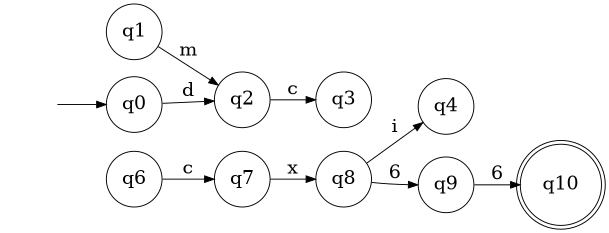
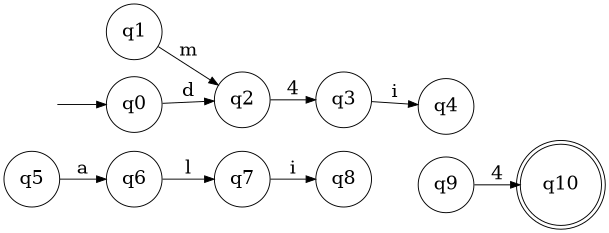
  digraph {
    rankdir=LR
    node [fontsize=20 shape=circle]
    edge [fontsize="20pt"]
    "" [shape=plaintext]
    n2 [label=q0]
    n3 [label=q2]
    n4 [label=q10 shape=doublecircle]
+   n5 [label=q5]
    n6 [label=q6]
    n7 [label=q7]
    n8 [label=q3]
    n9 [label=q4]
    n10 [label=q1]
    n11 [label=q8]
    n12 [label=q9]
    "" -> n2
    n2 -> n3 [label=d]
-   n3 -> n8 [label=c]
-   n6 -> n7 [label=c]
-   n7 -> n11 [label=x]
-   n11 -> n9 [label=i]
+   n3 -> n8 [label=4]
+   n5 -> n6 [label=a]
+   n6 -> n7 [label=l]
+   n7 -> n11 [label=i]
+   n8 -> n9 [label=i]
    n10 -> n3 [label=m]
-   n11 -> n12 [label=6]
-   n12 -> n4 [label=6]
+   n12 -> n4 [label=4]
  }
